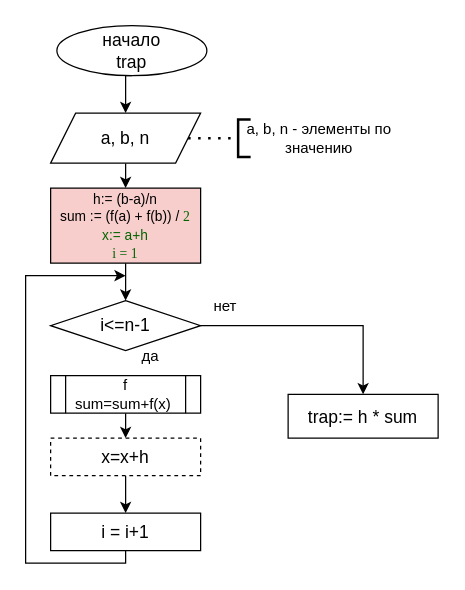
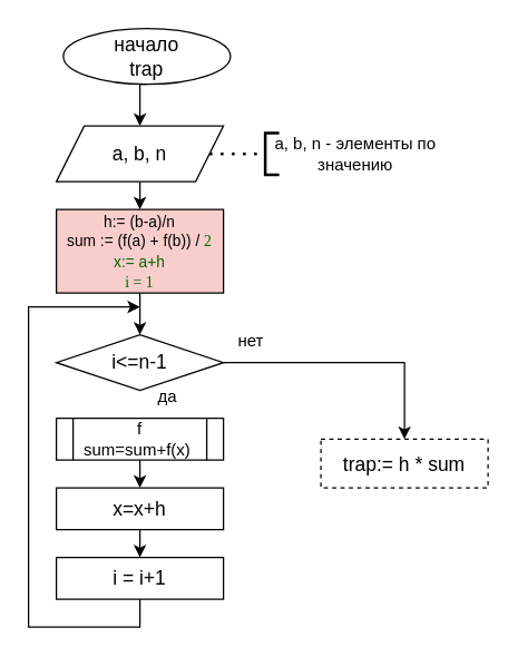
  <mxCell id="0" />
  <mxCell id="1" parent="0" />
  <mxCell id="2" style="edgeStyle=orthogonalEdgeStyle;rounded=0;orthogonalLoop=1;jettySize=auto;html=1;exitX=0.5;exitY=1;exitDx=0;exitDy=0;entryX=0.5;entryY=0;entryDx=0;entryDy=0;" edge="1" parent="1" source="3" target="5"><mxGeometry relative="1" as="geometry" /></mxCell>
  <mxCell id="3" value="&lt;font style=&quot;font-size: 14px;&quot;&gt;начало&lt;br&gt;trap&lt;/font&gt;" style="ellipse;whiteSpace=wrap;html=1;" vertex="1" parent="1"><mxGeometry x="45" y="20" width="120" height="40" as="geometry" /></mxCell>
  <mxCell id="4" style="edgeStyle=orthogonalEdgeStyle;rounded=0;orthogonalLoop=1;jettySize=auto;html=1;exitX=0.5;exitY=1;exitDx=0;exitDy=0;entryX=0.5;entryY=0;entryDx=0;entryDy=0;" edge="1" parent="1" source="5" target="11"><mxGeometry relative="1" as="geometry" /></mxCell>
  <mxCell id="5" value="&lt;font style=&quot;font-size: 14px;&quot;&gt;a, b, n&lt;/font&gt;" style="shape=parallelogram;perimeter=parallelogramPerimeter;whiteSpace=wrap;html=1;fixedSize=1;" vertex="1" parent="1"><mxGeometry x="40" y="90" width="120" height="40" as="geometry" /></mxCell>
  <mxCell id="6" value="" style="endArrow=none;dashed=1;html=1;dashPattern=1 3;strokeWidth=2;rounded=0;" edge="1" parent="1" source="8"><mxGeometry width="50" height="50" relative="1" as="geometry"><mxPoint x="150" y="110" as="sourcePoint" /><mxPoint x="190" y="110" as="targetPoint" /></mxGeometry></mxCell>
  <mxCell id="7" value="" style="endArrow=none;dashed=1;html=1;dashPattern=1 3;strokeWidth=2;rounded=0;" edge="1" parent="1" target="8"><mxGeometry width="50" height="50" relative="1" as="geometry"><mxPoint x="150" y="110" as="sourcePoint" /><mxPoint x="190" y="110" as="targetPoint" /></mxGeometry></mxCell>
  <mxCell id="8" value="" style="strokeWidth=2;html=1;shape=mxgraph.flowchart.annotation_1;align=left;pointerEvents=1;" vertex="1" parent="1"><mxGeometry x="190" y="95" width="10" height="30" as="geometry" /></mxCell>
  <mxCell id="9" value="a, b, n - элементы по значению" style="text;html=1;strokeColor=none;fillColor=none;align=center;verticalAlign=middle;whiteSpace=wrap;rounded=0;" vertex="1" parent="1"><mxGeometry x="190" y="95" width="130" height="30" as="geometry" /></mxCell>
  <mxCell id="10" style="edgeStyle=orthogonalEdgeStyle;rounded=0;orthogonalLoop=1;jettySize=auto;html=1;exitX=0.5;exitY=1;exitDx=0;exitDy=0;entryX=0.5;entryY=0;entryDx=0;entryDy=0;" edge="1" parent="1" source="11" target="13"><mxGeometry relative="1" as="geometry" /></mxCell>
  <mxCell id="11" value="&lt;font style=&quot;font-size: 11px;&quot;&gt;h:= (b-a)/n&lt;br&gt;sum := (f(a) + f(b)) / &lt;/font&gt;&lt;span style=&quot;color: darkgreen;&quot; lang=&quot;EN-US&quot;&gt;&lt;font style=&quot;font-size: 11px;&quot;&gt;&lt;font face=&quot;Consolas&quot;&gt;2&lt;/font&gt;&lt;br&gt;x:= a+h&lt;br&gt;&lt;/font&gt;&lt;font face=&quot;Consolas&quot;&gt;&lt;font style=&quot;font-size: 11px;&quot;&gt;i = 1&lt;/font&gt;&lt;br&gt;&lt;/font&gt;&lt;/span&gt;" style="rounded=0;whiteSpace=wrap;html=1;fillColor=#f8cecc;" vertex="1" parent="1"><mxGeometry x="40" y="150" width="120" height="60" as="geometry" /></mxCell>
  <mxCell id="12" style="edgeStyle=orthogonalEdgeStyle;rounded=0;orthogonalLoop=1;jettySize=auto;html=1;exitX=1;exitY=0.5;exitDx=0;exitDy=0;entryX=0.5;entryY=0;entryDx=0;entryDy=0;" edge="1" parent="1" source="13" target="22"><mxGeometry relative="1" as="geometry" /></mxCell>
  <mxCell id="13" value="&lt;font style=&quot;font-size: 14px;&quot;&gt;i&amp;lt;=n-1&lt;/font&gt;" style="rhombus;whiteSpace=wrap;html=1;" vertex="1" parent="1"><mxGeometry x="40" y="240" width="120" height="40" as="geometry" /></mxCell>
  <mxCell id="14" style="edgeStyle=orthogonalEdgeStyle;rounded=0;orthogonalLoop=1;jettySize=auto;html=1;exitX=0.5;exitY=1;exitDx=0;exitDy=0;entryX=0.5;entryY=0;entryDx=0;entryDy=0;" edge="1" parent="1" source="15" target="19"><mxGeometry relative="1" as="geometry" /></mxCell>
  <mxCell id="15" value="f&lt;br&gt;sum=sum+f(x)&amp;nbsp;" style="shape=process;whiteSpace=wrap;html=1;backgroundOutline=1;" vertex="1" parent="1"><mxGeometry x="40" y="300" width="120" height="30" as="geometry" /></mxCell>
  <mxCell id="16" style="edgeStyle=orthogonalEdgeStyle;rounded=0;orthogonalLoop=1;jettySize=auto;html=1;exitX=0.5;exitY=1;exitDx=0;exitDy=0;" edge="1" parent="1" source="17"><mxGeometry relative="1" as="geometry"><mxPoint x="100" y="220" as="targetPoint" /><Array as="points"><mxPoint x="100" y="450" /><mxPoint x="20" y="450" /><mxPoint x="20" y="220" /></Array></mxGeometry></mxCell>
- <mxCell id="17" value="&lt;font style=&quot;font-size: 14px;&quot;&gt;i = i+1&lt;/font&gt;" style="rounded=0;whiteSpace=wrap;html=1;" vertex="1" parent="1"><mxGeometry x="40" y="410" width="120" height="30" as="geometry" /></mxCell>
+ <mxCell id="17" value="&lt;font style=&quot;font-size: 14px;&quot;&gt;i = i+1&lt;/font&gt;" style="rounded=0;whiteSpace=wrap;html=1;" vertex="1" parent="1"><mxGeometry x="40" y="400" width="120" height="30" as="geometry" /></mxCell>
  <mxCell id="18" style="edgeStyle=orthogonalEdgeStyle;rounded=0;orthogonalLoop=1;jettySize=auto;html=1;exitX=0.5;exitY=1;exitDx=0;exitDy=0;entryX=0.5;entryY=0;entryDx=0;entryDy=0;" edge="1" parent="1" source="19" target="17"><mxGeometry relative="1" as="geometry" /></mxCell>
- <mxCell id="19" value="&lt;font style=&quot;font-size: 14px;&quot;&gt;x=x+h&lt;/font&gt;" style="rounded=0;whiteSpace=wrap;html=1;dashed=1;" vertex="1" parent="1"><mxGeometry x="40" y="350" width="120" height="30" as="geometry" /></mxCell>
+ <mxCell id="19" value="&lt;font style=&quot;font-size: 14px;&quot;&gt;x=x+h&lt;/font&gt;" style="rounded=0;whiteSpace=wrap;html=1;" vertex="1" parent="1"><mxGeometry x="40" y="350" width="120" height="30" as="geometry" /></mxCell>
  <mxCell id="20" value="да" style="text;html=1;strokeColor=none;fillColor=none;align=center;verticalAlign=middle;whiteSpace=wrap;rounded=0;" vertex="1" parent="1"><mxGeometry x="90" y="270" width="60" height="30" as="geometry" /></mxCell>
  <mxCell id="21" value="нет" style="text;html=1;strokeColor=none;fillColor=none;align=center;verticalAlign=middle;whiteSpace=wrap;rounded=0;" vertex="1" parent="1"><mxGeometry x="150" y="230" width="60" height="30" as="geometry" /></mxCell>
- <mxCell id="22" value="&lt;font style=&quot;font-size: 14px;&quot;&gt;trap:= h * sum&lt;/font&gt;" style="rounded=0;whiteSpace=wrap;html=1;" vertex="1" parent="1"><mxGeometry x="230" y="315" width="120" height="35" as="geometry" /></mxCell>
+ <mxCell id="22" value="&lt;font style=&quot;font-size: 14px;&quot;&gt;trap:= h * sum&lt;/font&gt;" style="rounded=0;whiteSpace=wrap;html=1;dashed=1;" vertex="1" parent="1"><mxGeometry x="230" y="315" width="120" height="35" as="geometry" /></mxCell>
